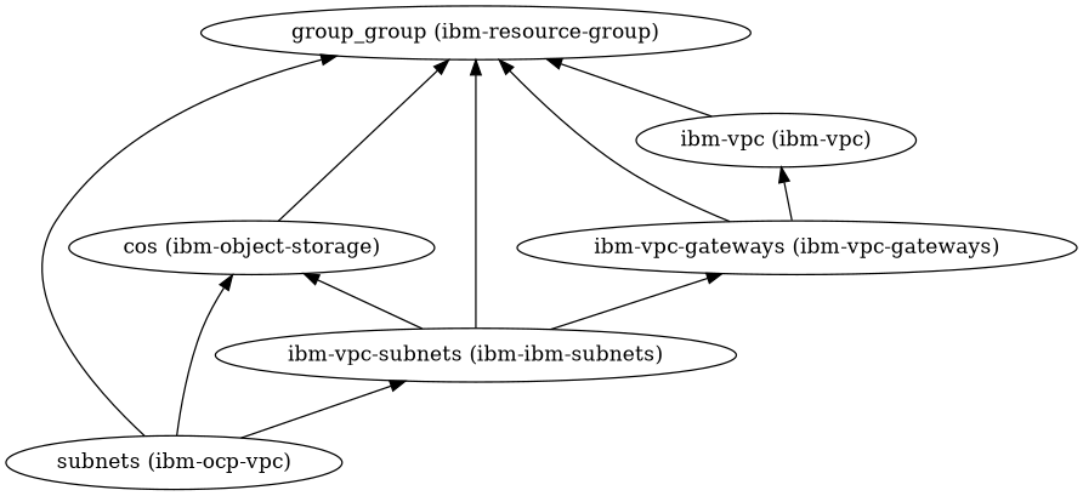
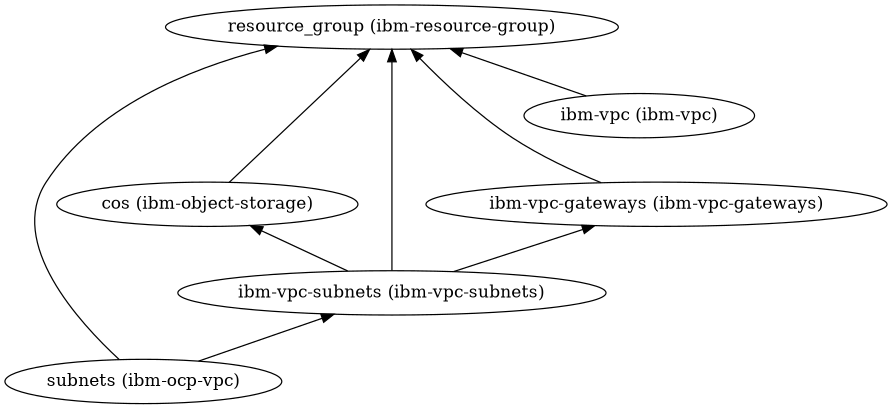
  digraph {
    rankdir=BT
    n1 [label="subnets (ibm-ocp-vpc)"]
-   "resource_group (ibm-resource-group)" [label="group_group (ibm-resource-group)"]
+   "resource_group (ibm-resource-group)"
    "cos (ibm-object-storage)"
-   "ibm-vpc-subnets (ibm-vpc-subnets)" [label="ibm-vpc-subnets (ibm-ibm-subnets)"]
+   "ibm-vpc-subnets (ibm-vpc-subnets)"
    "ibm-vpc-gateways (ibm-vpc-gateways)"
    "ibm-vpc (ibm-vpc)"
    n1 -> "resource_group (ibm-resource-group)"
-   n1 -> "cos (ibm-object-storage)"
    n1 -> "ibm-vpc-subnets (ibm-vpc-subnets)"
    "cos (ibm-object-storage)" -> "resource_group (ibm-resource-group)"
    "ibm-vpc-subnets (ibm-vpc-subnets)" -> "resource_group (ibm-resource-group)"
    "ibm-vpc-subnets (ibm-vpc-subnets)" -> "cos (ibm-object-storage)"
    "ibm-vpc-subnets (ibm-vpc-subnets)" -> "ibm-vpc-gateways (ibm-vpc-gateways)"
    "ibm-vpc-gateways (ibm-vpc-gateways)" -> "resource_group (ibm-resource-group)"
-   "ibm-vpc-gateways (ibm-vpc-gateways)" -> "ibm-vpc (ibm-vpc)"
    "ibm-vpc (ibm-vpc)" -> "resource_group (ibm-resource-group)"
  }
